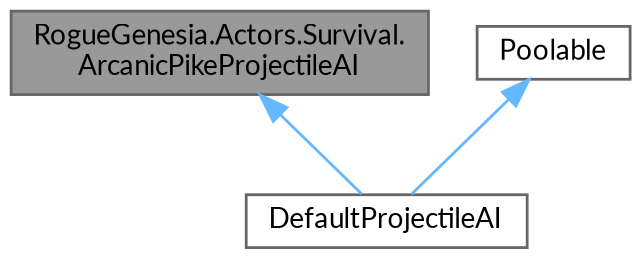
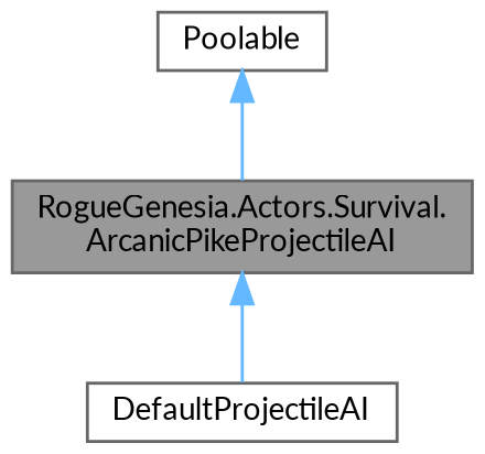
  digraph {
    fontname=Lato
    node [color=gray40 fillcolor=white fontname=Lato fontsize=10 shape=box style=filled]
    edge [color=steelblue1 dir=back fontname=Lato fontsize=10 labelfontname=Helvetica labelfontsize=10 style=solid]
    n1 [fillcolor=grey60 fontcolor=black height=0.2 label="RogueGenesia.Actors.Survival.\lArcanicPikeProjectileAI" width=0.4]
    n2 [height=0.2 label=DefaultProjectileAI width=0.4]
    n3 [height=0.2 label=Poolable width=0.4]
    n1 -> n2
-   n3 -> n2
+   n3 -> n1
  }
